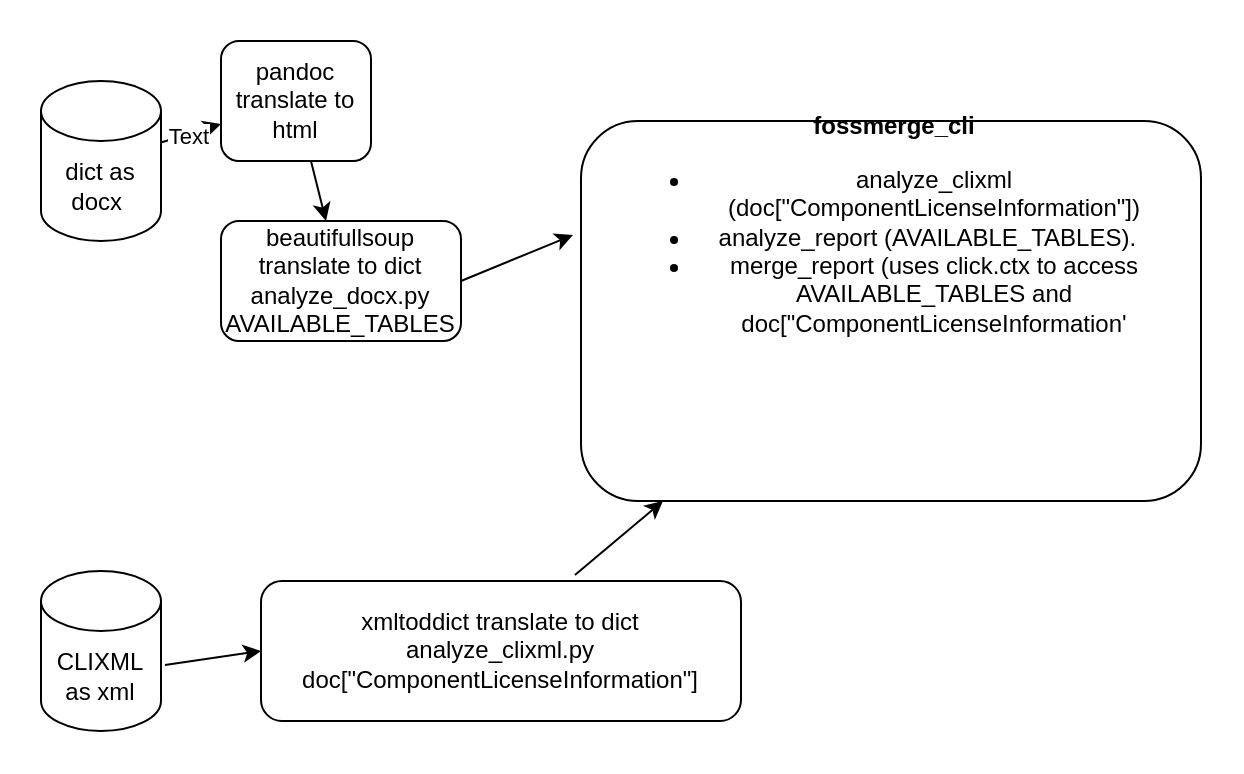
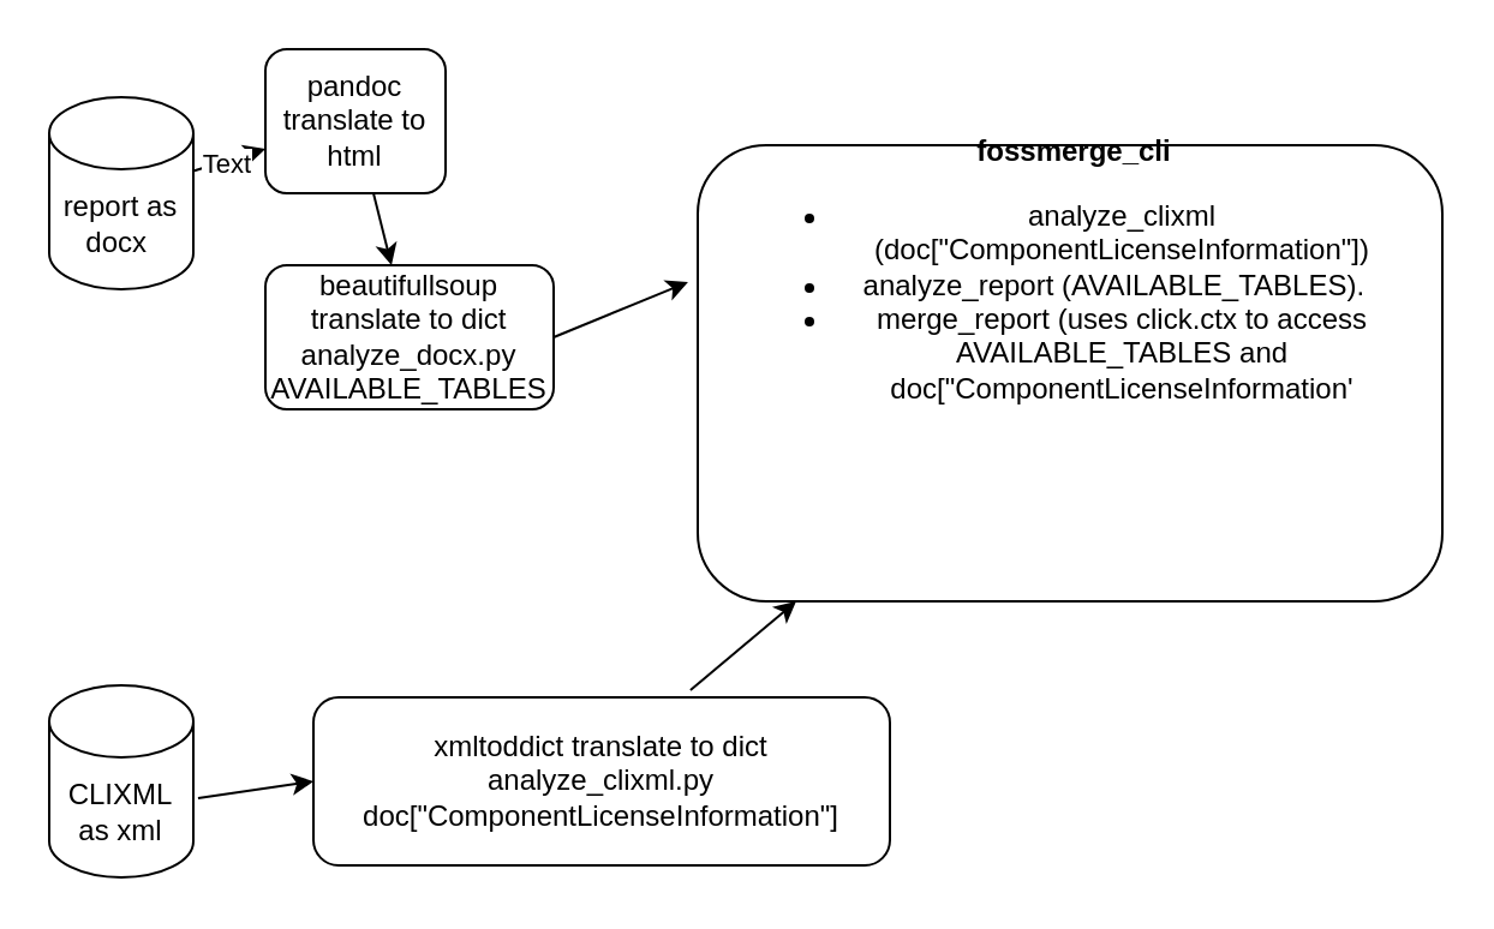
  <mxCell id="0" />
  <mxCell id="1" parent="0" />
- <mxCell id="2" value="dict as docx&amp;nbsp;" style="shape=cylinder3;whiteSpace=wrap;html=1;boundedLbl=1;backgroundOutline=1;size=15;" vertex="1" parent="1"><mxGeometry y="40" width="60" height="80" as="geometry" x="20" /></mxCell>
+ <mxCell id="2" value="report as docx&amp;nbsp;" style="shape=cylinder3;whiteSpace=wrap;html=1;boundedLbl=1;backgroundOutline=1;size=15;" vertex="1" parent="1"><mxGeometry y="40" width="60" height="80" as="geometry" x="20" /></mxCell>
  <mxCell id="3" value="CLIXML as xml" style="shape=cylinder3;whiteSpace=wrap;html=1;boundedLbl=1;backgroundOutline=1;size=15;" vertex="1" parent="1"><mxGeometry x="20" y="285" width="60" height="80" as="geometry" /></mxCell>
  <mxCell id="4" value="pandoc translate to html&lt;br&gt;" style="rounded=1;whiteSpace=wrap;html=1;" vertex="1" parent="1"><mxGeometry x="110" y="20" width="75" height="60" as="geometry" /></mxCell>
  <mxCell id="5" value="xmltoddict translate to dict&lt;br&gt;analyze_clixml.py&lt;br&gt;doc[&quot;ComponentLicenseInformation&quot;]" style="rounded=1;whiteSpace=wrap;html=1;" vertex="1" parent="1"><mxGeometry x="130" y="290" width="240" height="70" as="geometry" /></mxCell>
  <mxCell id="6" value="beautifullsoup translate to dict&lt;br&gt;analyze_docx.py&lt;br&gt;AVAILABLE_TABLES" style="rounded=1;whiteSpace=wrap;html=1;" vertex="1" parent="1"><mxGeometry x="110" y="110" width="120" height="60" as="geometry" /></mxCell>
  <mxCell id="7" value="&lt;br&gt;&lt;table&gt;&lt;tbody&gt;&lt;tr&gt;&lt;td&gt;&lt;br&gt;&lt;/td&gt;&lt;td&gt;&lt;br&gt;&lt;/td&gt;&lt;td&gt;&lt;div&gt;&lt;br&gt;&lt;/div&gt;&lt;/td&gt;&lt;td&gt;&lt;table&gt;&lt;tbody&gt;&lt;tr&gt;&lt;td&gt;&lt;b&gt;fossmerge_cli&lt;/b&gt;&lt;br&gt;&lt;ul&gt;&lt;li&gt;analyze_clixml (doc[&quot;ComponentLicenseInformation&quot;])&lt;/li&gt;&lt;li&gt;analyze_report (AVAILABLE_TABLES).&amp;nbsp;&amp;nbsp;&lt;/li&gt;&lt;li&gt;merge_report (uses click.ctx to access AVAILABLE_TABLES and doc[&quot;ComponentLicenseInformation'&lt;/li&gt;&lt;/ul&gt;&lt;/td&gt;&lt;td&gt;&lt;br&gt;&lt;/td&gt;&lt;td&gt;&lt;br&gt;&lt;/td&gt;&lt;/tr&gt;&lt;tr&gt;&lt;td&gt;&lt;br&gt;&lt;/td&gt;&lt;td&gt;&lt;br&gt;&lt;/td&gt;&lt;td&gt;&lt;br&gt;&lt;/td&gt;&lt;/tr&gt;&lt;tr&gt;&lt;td&gt;&lt;br&gt;&lt;/td&gt;&lt;td&gt;&lt;br&gt;&lt;/td&gt;&lt;td&gt;&lt;br&gt;&lt;/td&gt;&lt;/tr&gt;&lt;/tbody&gt;&lt;/table&gt;&lt;br&gt;&lt;/td&gt;&lt;/tr&gt;&lt;tr&gt;&lt;td&gt;&lt;br&gt;&lt;/td&gt;&lt;td&gt;&lt;br&gt;&lt;/td&gt;&lt;td&gt;&lt;br&gt;&lt;/td&gt;&lt;td&gt;&lt;br&gt;&lt;/td&gt;&lt;/tr&gt;&lt;tr&gt;&lt;td&gt;&lt;br&gt;&lt;/td&gt;&lt;td&gt;&lt;br&gt;&lt;/td&gt;&lt;td&gt;&lt;br&gt;&lt;/td&gt;&lt;td&gt;&lt;br&gt;&lt;/td&gt;&lt;/tr&gt;&lt;/tbody&gt;&lt;/table&gt;" style="rounded=1;whiteSpace=wrap;html=1;" vertex="1" parent="1"><mxGeometry x="290" y="60" width="310" height="190" as="geometry" /></mxCell>
  <mxCell id="8" value="" style="endArrow=classic;html=1;" edge="1" parent="1" source="2" target="4"><mxGeometry width="50" height="50" relative="1" as="geometry"><mxPoint x="300" y="330" as="sourcePoint" /><mxPoint x="350" y="280" as="targetPoint" /></mxGeometry></mxCell>
  <mxCell id="9" value="Text" style="edgeLabel;html=1;align=center;verticalAlign=middle;resizable=0;points=[];" vertex="1" connectable="0" parent="8"><mxGeometry x="-0.082" y="-1" relative="1" as="geometry"><mxPoint as="offset" /></mxGeometry></mxCell>
  <mxCell id="10" value="" style="endArrow=classic;html=1;" edge="1" parent="1" source="4" target="6"><mxGeometry width="50" height="50" relative="1" as="geometry"><mxPoint x="90" y="480" as="sourcePoint" /><mxPoint x="140" y="430" as="targetPoint" /></mxGeometry></mxCell>
  <mxCell id="11" value="" style="endArrow=classic;html=1;exitX=1.033;exitY=0.588;exitDx=0;exitDy=0;exitPerimeter=0;entryX=0;entryY=0.5;entryDx=0;entryDy=0;" edge="1" parent="1" source="3" target="5"><mxGeometry width="50" height="50" relative="1" as="geometry"><mxPoint x="300" y="330" as="sourcePoint" /><mxPoint x="170" y="325" as="targetPoint" /></mxGeometry></mxCell>
  <mxCell id="12" value="" style="endArrow=classic;html=1;exitX=0.654;exitY=-0.043;exitDx=0;exitDy=0;exitPerimeter=0;" edge="1" parent="1" source="5"><mxGeometry width="50" height="50" relative="1" as="geometry"><mxPoint x="300" y="280" as="sourcePoint" /><mxPoint x="331" y="250" as="targetPoint" /></mxGeometry></mxCell>
  <mxCell id="13" value="" style="endArrow=classic;html=1;exitX=1;exitY=0.5;exitDx=0;exitDy=0;entryX=-0.013;entryY=0.3;entryDx=0;entryDy=0;entryPerimeter=0;" edge="1" parent="1" source="6" target="7"><mxGeometry width="50" height="50" relative="1" as="geometry"><mxPoint x="170" y="260" as="sourcePoint" /><mxPoint x="220" y="210" as="targetPoint" /></mxGeometry></mxCell>
